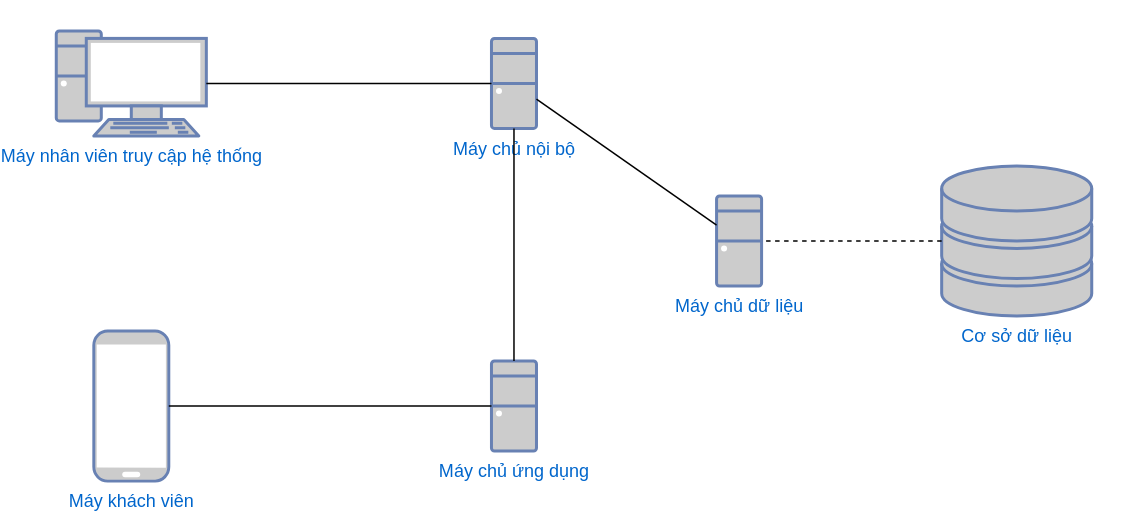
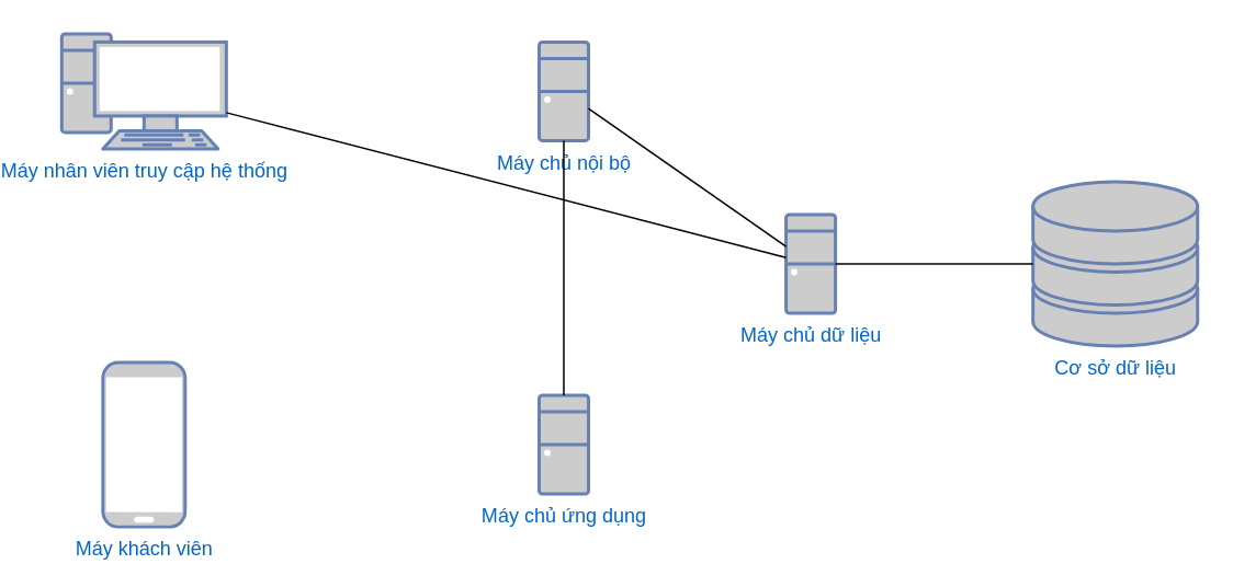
  <mxCell id="0" />
  <mxCell id="1" parent="0" />
  <mxCell id="2" value="Máy nhân viên truy cập hệ thống" style="fontColor=#0066CC;verticalAlign=top;verticalLabelPosition=bottom;labelPosition=center;align=center;html=1;outlineConnect=0;fillColor=#CCCCCC;strokeColor=#6881B3;gradientColor=none;gradientDirection=north;strokeWidth=2;shape=mxgraph.networks.pc;" vertex="1" parent="1"><mxGeometry x="20" y="20" width="100" height="70" as="geometry" /></mxCell>
  <mxCell id="3" value="Cơ sở dữ liệu" style="fontColor=#0066CC;verticalAlign=top;verticalLabelPosition=bottom;labelPosition=center;align=center;html=1;outlineConnect=0;fillColor=#CCCCCC;strokeColor=#6881B3;gradientColor=none;gradientDirection=north;strokeWidth=2;shape=mxgraph.networks.storage;" vertex="1" parent="1"><mxGeometry x="610" y="110" width="100" height="100" as="geometry" /></mxCell>
  <mxCell id="4" value="Máy chủ nội bộ" style="fontColor=#0066CC;verticalAlign=top;verticalLabelPosition=bottom;labelPosition=center;align=center;html=1;outlineConnect=0;fillColor=#CCCCCC;strokeColor=#6881B3;gradientColor=none;gradientDirection=north;strokeWidth=2;shape=mxgraph.networks.desktop_pc;" vertex="1" parent="1"><mxGeometry x="310" y="25" width="30" height="60" as="geometry" /></mxCell>
  <mxCell id="5" value="Máy khách viên" style="fontColor=#0066CC;verticalAlign=top;verticalLabelPosition=bottom;labelPosition=center;align=center;html=1;outlineConnect=0;fillColor=#CCCCCC;strokeColor=#6881B3;gradientColor=none;gradientDirection=north;strokeWidth=2;shape=mxgraph.networks.mobile;" vertex="1" parent="1"><mxGeometry x="45" y="220" width="50" height="100" as="geometry" /></mxCell>
  <mxCell id="6" value="Máy chủ ứng dụng" style="fontColor=#0066CC;verticalAlign=top;verticalLabelPosition=bottom;labelPosition=center;align=center;html=1;outlineConnect=0;fillColor=#CCCCCC;strokeColor=#6881B3;gradientColor=none;gradientDirection=north;strokeWidth=2;shape=mxgraph.networks.desktop_pc;" vertex="1" parent="1"><mxGeometry x="310" y="240" width="30" height="60" as="geometry" /></mxCell>
  <mxCell id="7" value="Máy chủ dữ liệu" style="fontColor=#0066CC;verticalAlign=top;verticalLabelPosition=bottom;labelPosition=center;align=center;html=1;outlineConnect=0;fillColor=#CCCCCC;strokeColor=#6881B3;gradientColor=none;gradientDirection=north;strokeWidth=2;shape=mxgraph.networks.desktop_pc;" vertex="1" parent="1"><mxGeometry x="460" y="130" width="30" height="60" as="geometry" /></mxCell>
- <mxCell id="8" value="" style="endArrow=none;html=1;" edge="1" parent="1" source="2" target="4"><mxGeometry width="50" height="50" relative="1" as="geometry"><mxPoint x="350" y="160" as="sourcePoint" /><mxPoint x="400" y="110" as="targetPoint" /></mxGeometry></mxCell>
- <mxCell id="9" value="" style="endArrow=none;html=1;" edge="1" parent="1" source="5" target="6"><mxGeometry width="50" height="50" relative="1" as="geometry"><mxPoint x="350" y="160" as="sourcePoint" /><mxPoint x="400" y="110" as="targetPoint" /></mxGeometry></mxCell>
+ <mxCell id="8" value="" style="endArrow=none;html=1;" edge="1" parent="1" source="2" target="7"><mxGeometry width="50" height="50" relative="1" as="geometry"><mxPoint x="350" y="160" as="sourcePoint" /><mxPoint x="400" y="110" as="targetPoint" /></mxGeometry></mxCell>
  <mxCell id="10" value="" style="endArrow=none;html=1;" edge="1" parent="1" source="7" target="4"><mxGeometry width="50" height="50" relative="1" as="geometry"><mxPoint x="350" y="160" as="sourcePoint" /><mxPoint x="400" y="110" as="targetPoint" /></mxGeometry></mxCell>
  <mxCell id="11" value="" style="endArrow=none;html=1;" edge="1" parent="1" source="6" target="4"><mxGeometry width="50" height="50" relative="1" as="geometry"><mxPoint x="350" y="160" as="sourcePoint" /><mxPoint x="400" y="110" as="targetPoint" /></mxGeometry></mxCell>
- <mxCell id="12" value="" style="endArrow=none;html=1;dashed=1;" edge="1" parent="1" source="3" target="7"><mxGeometry width="50" height="50" relative="1" as="geometry"><mxPoint x="350" y="160" as="sourcePoint" /><mxPoint x="400" y="110" as="targetPoint" /></mxGeometry></mxCell>
+ <mxCell id="12" value="" style="endArrow=none;html=1;" edge="1" parent="1" source="3" target="7"><mxGeometry width="50" height="50" relative="1" as="geometry"><mxPoint x="350" y="160" as="sourcePoint" /><mxPoint x="400" y="110" as="targetPoint" /></mxGeometry></mxCell>
